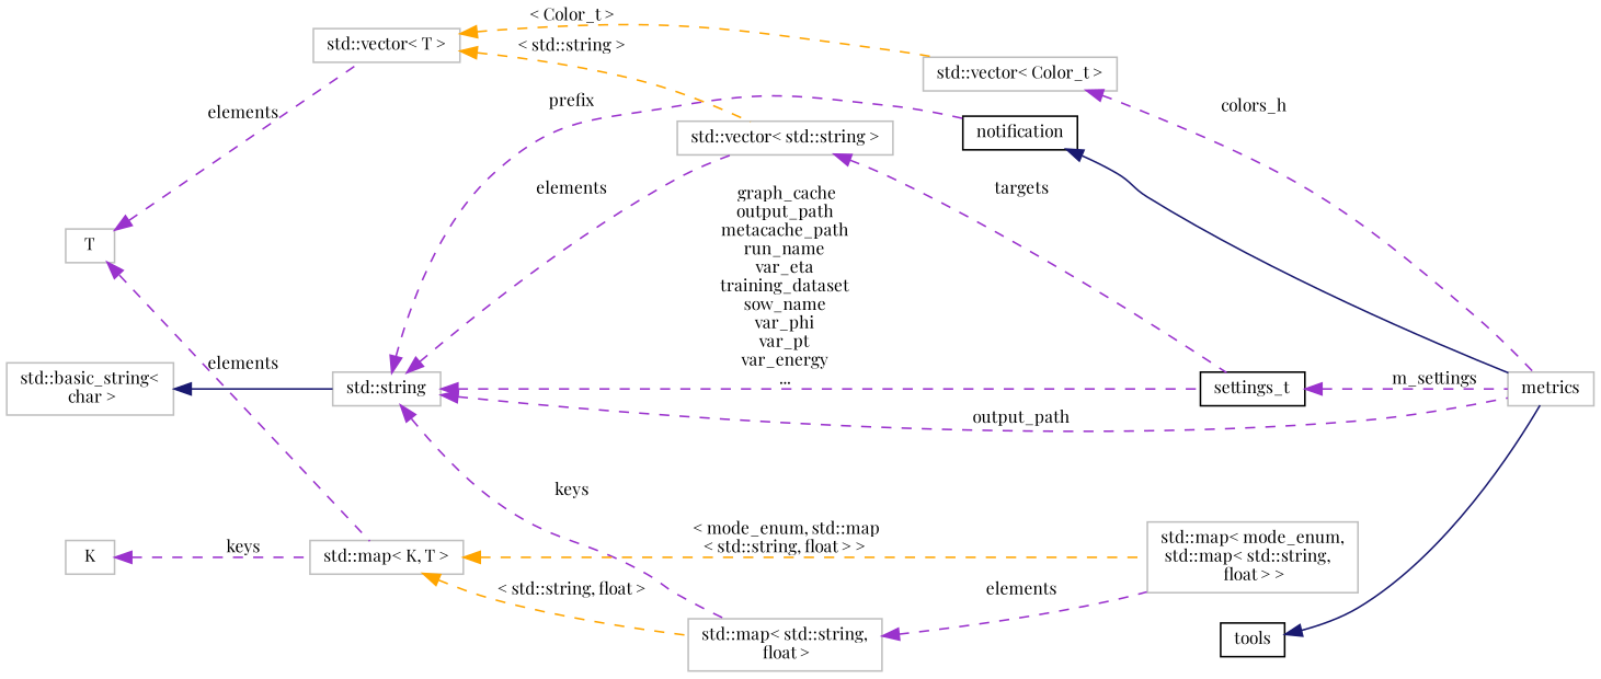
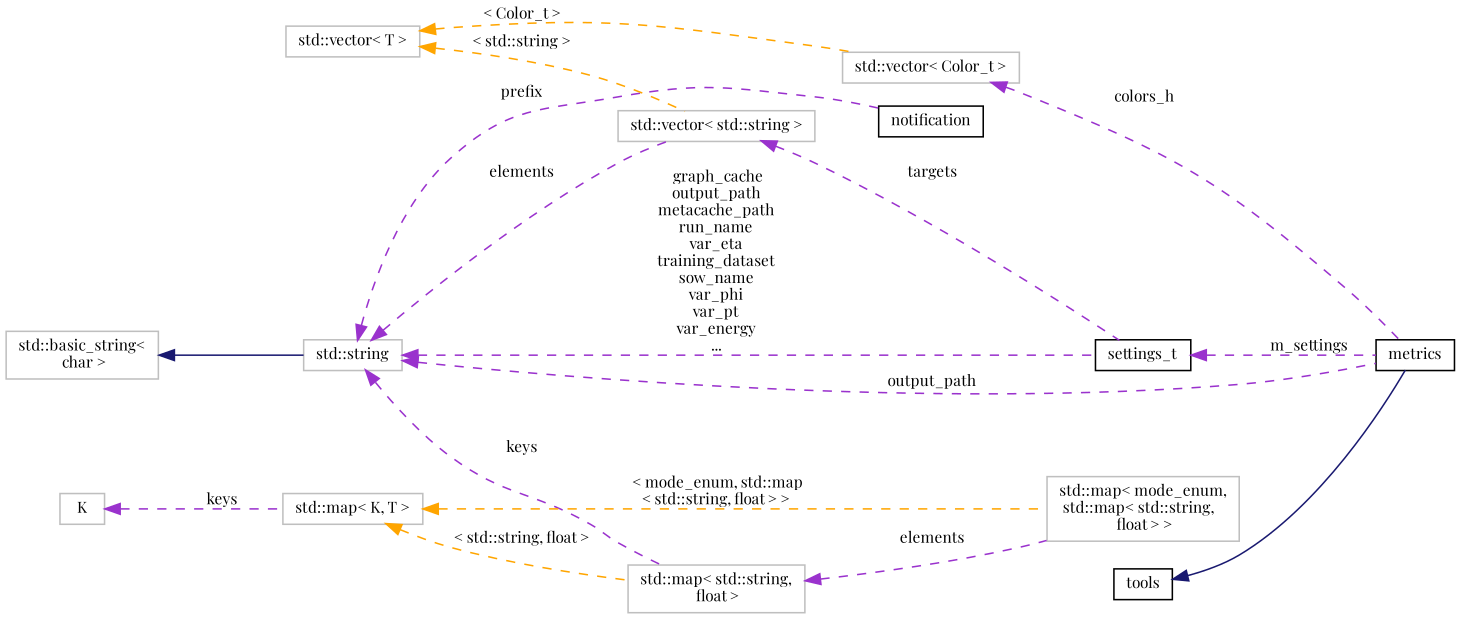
  digraph {
    fontname="Playfair Display"
    rankdir=LR
    node [color=grey75 fillcolor=white fontname="Playfair Display" fontsize=10 shape=record style=filled]
    edge [color=darkorchid3 dir=back fontname="Playfair Display" fontsize=10 labelfontname=Helvetica labelfontsize=10 style=dashed]
    n1 [height=0.2 label="std::string" width=0.4]
    n2 [height=0.2 label="std::map\< std::string,\l float \>" width=0.4]
-   n3 [height=0.2 label=metrics width=0.4]
+   n3 [color=black height=0.2 label=metrics width=0.4]
    n4 [color=black height=0.2 label=notification width=0.4]
    n5 [color=black height=0.2 label=settings_t width=0.4]
    n6 [height=0.2 label="std::vector\< std::string \>" width=0.4]
    n7 [height=0.2 label="std::map\< mode_enum,\l std::map\< std::string,\l float \> \>" width=0.4]
    n8 [height=0.2 label="std::basic_string\<\l char \>" width=0.4]
    n9 [height=0.2 label="std::map\< K, T \>" width=0.4]
    n10 [height=0.2 label=K width=0.4]
-   n11 [height=0.2 label=T width=0.4]
    n12 [height=0.2 label="std::vector\< T \>" width=0.4]
    n13 [height=0.2 label="std::vector\< Color_t \>" width=0.4]
    n14 [color=black height=0.2 label=tools width=0.4]
    n1 -> n2 [label=" keys"]
    n1 -> n3 [label=" output_path"]
    n1 -> n4 [label=" prefix"]
    n1 -> n5 [label=" graph_cache\noutput_path\nmetacache_path\nrun_name\nvar_eta\ntraining_dataset\nsow_name\nvar_phi\nvar_pt\nvar_energy\n..."]
    n1 -> n6 [label=" elements"]
    n2 -> n7 [label=" elements"]
-   n4 -> n3 [color=midnightblue style=solid]
    n5 -> n3 [label=" m_settings"]
    n6 -> n5 [label=" targets"]
    n8 -> n1 [color=midnightblue style=solid]
    n9 -> n2 [color=orange label=" \< std::string, float \>"]
    n9 -> n7 [color=orange label=" \< mode_enum, std::map\l\< std::string, float \> \>"]
    n10 -> n9 [label=" keys"]
-   n11 -> n9 [label=" elements"]
-   n11 -> n12 [label=" elements"]
    n12 -> n6 [color=orange label=" \< std::string \>"]
    n12 -> n13 [color=orange label=" \< Color_t \>"]
    n13 -> n3 [label=" colors_h"]
    n14 -> n3 [color=midnightblue style=solid]
  }
